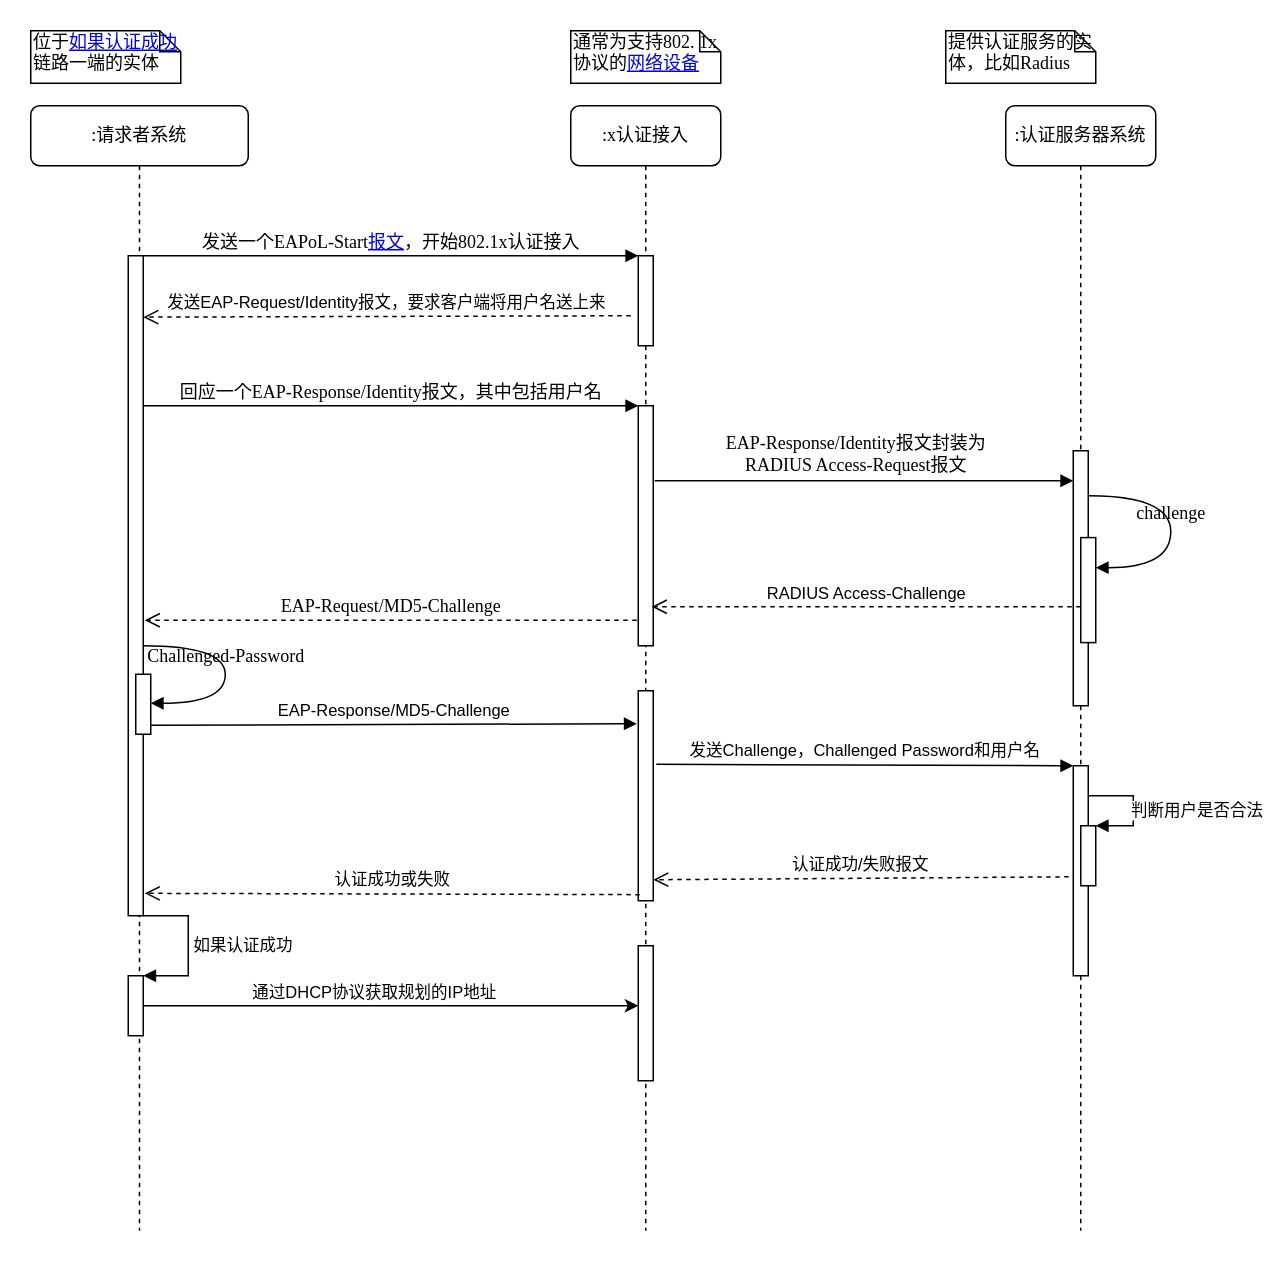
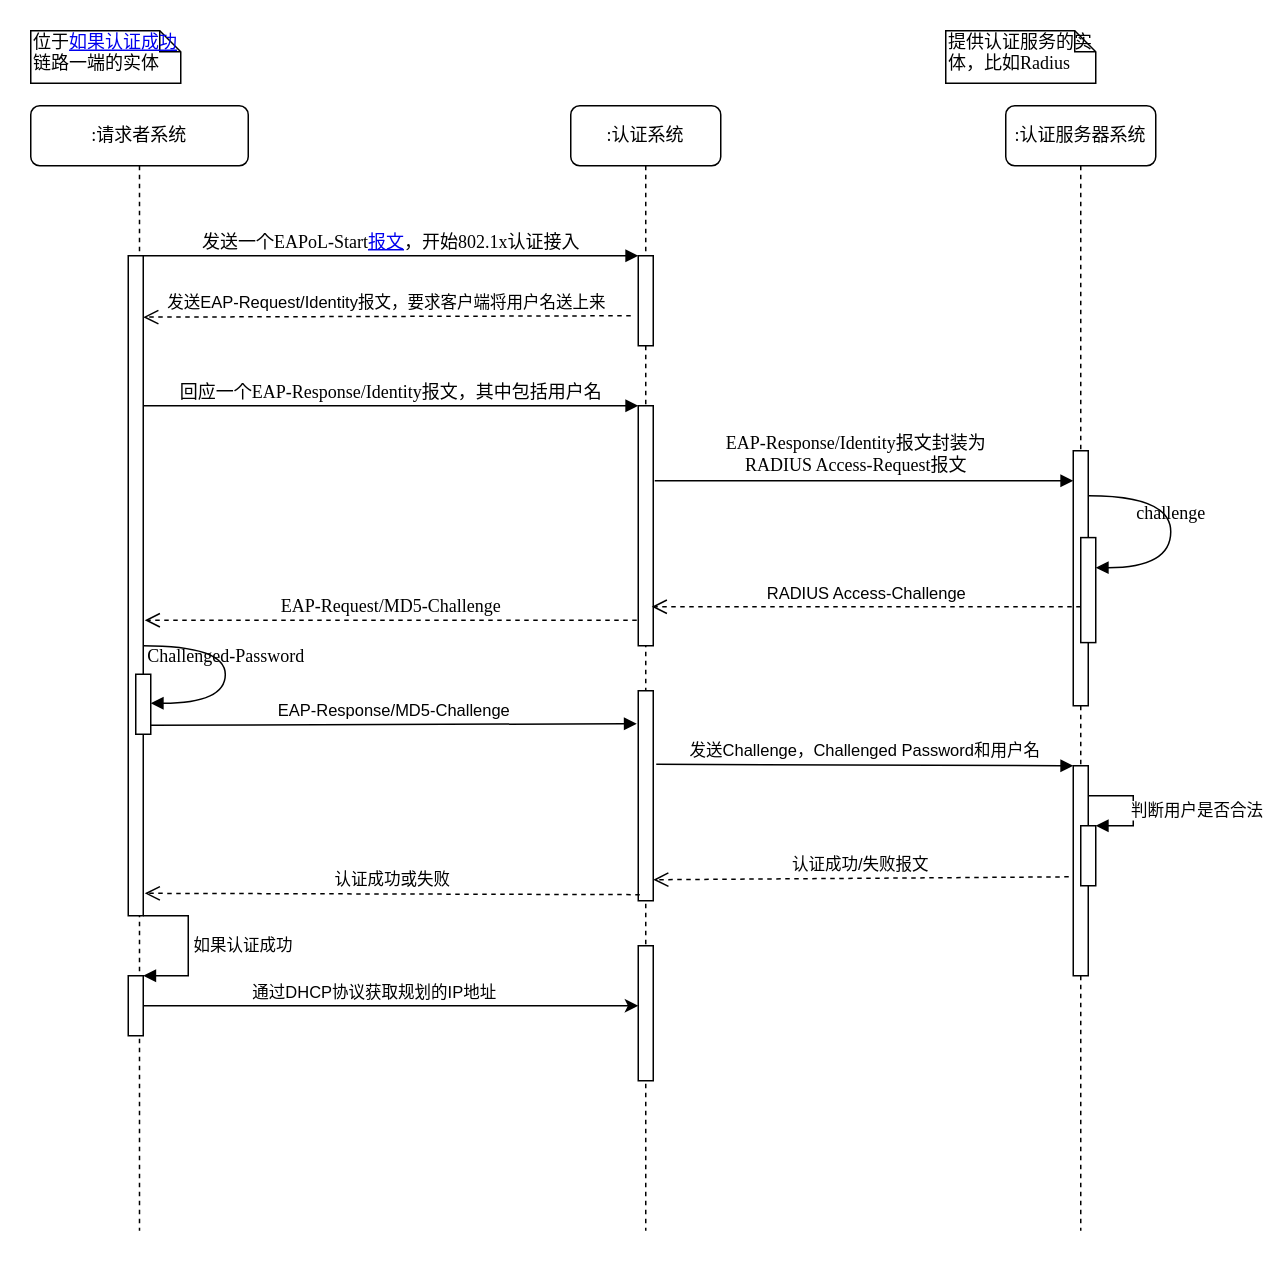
  <mxCell id="0" />
  <mxCell id="1" parent="0" />
- <mxCell id="2" value=":x认证接入" style="shape=umlLifeline;perimeter=lifelinePerimeter;whiteSpace=wrap;html=1;container=1;collapsible=0;recursiveResize=0;outlineConnect=0;rounded=1;shadow=0;comic=0;labelBackgroundColor=none;strokeWidth=1;fontFamily=Verdana;fontSize=12;align=center;" parent="1" vertex="1"><mxGeometry x="380" y="70" width="100" height="750" as="geometry" /></mxCell>
+ <mxCell id="2" value=":认证系统" style="shape=umlLifeline;perimeter=lifelinePerimeter;whiteSpace=wrap;html=1;container=1;collapsible=0;recursiveResize=0;outlineConnect=0;rounded=1;shadow=0;comic=0;labelBackgroundColor=none;strokeWidth=1;fontFamily=Verdana;fontSize=12;align=center;" parent="1" vertex="1"><mxGeometry x="380" y="70" width="100" height="750" as="geometry" /></mxCell>
  <mxCell id="3" value="" style="html=1;points=[];perimeter=orthogonalPerimeter;rounded=0;shadow=0;comic=0;labelBackgroundColor=none;strokeWidth=1;fontFamily=Verdana;fontSize=12;align=center;" parent="2" vertex="1"><mxGeometry x="45" y="100" width="10" height="60" as="geometry" /></mxCell>
  <mxCell id="4" value="" style="html=1;points=[];perimeter=orthogonalPerimeter;rounded=0;shadow=0;comic=0;labelBackgroundColor=none;strokeWidth=1;fontFamily=Verdana;fontSize=12;align=center;" parent="2" vertex="1"><mxGeometry x="45" y="200" width="10" height="160" as="geometry" /></mxCell>
  <mxCell id="5" value="" style="html=1;points=[];perimeter=orthogonalPerimeter;rounded=0;shadow=0;comic=0;labelBackgroundColor=none;strokeWidth=1;fontFamily=Verdana;fontSize=12;align=center;" vertex="1" parent="2"><mxGeometry x="45" y="390" width="10" height="140" as="geometry" /></mxCell>
  <mxCell id="6" value="" style="html=1;points=[];perimeter=orthogonalPerimeter;" vertex="1" parent="2"><mxGeometry x="45" y="560" width="10" height="90" as="geometry" /></mxCell>
  <mxCell id="7" value=":认证服务器系统" style="shape=umlLifeline;perimeter=lifelinePerimeter;whiteSpace=wrap;html=1;container=1;collapsible=0;recursiveResize=0;outlineConnect=0;rounded=1;shadow=0;comic=0;labelBackgroundColor=none;strokeWidth=1;fontFamily=Verdana;fontSize=12;align=center;" parent="1" vertex="1"><mxGeometry x="670" y="70" width="100" height="750" as="geometry" /></mxCell>
  <mxCell id="8" value="" style="html=1;points=[];perimeter=orthogonalPerimeter;rounded=0;shadow=0;comic=0;labelBackgroundColor=none;strokeWidth=1;fontFamily=Verdana;fontSize=12;align=center;" parent="7" vertex="1"><mxGeometry x="45" y="230" width="10" height="170" as="geometry" /></mxCell>
  <mxCell id="9" value="" style="html=1;points=[];perimeter=orthogonalPerimeter;" vertex="1" parent="7"><mxGeometry x="45" y="440" width="10" height="140" as="geometry" /></mxCell>
  <mxCell id="10" value="" style="html=1;points=[];perimeter=orthogonalPerimeter;" vertex="1" parent="7"><mxGeometry x="50" y="480" width="10" height="40" as="geometry" /></mxCell>
  <mxCell id="11" value="判断用户是否合法" style="edgeStyle=orthogonalEdgeStyle;html=1;align=left;spacingLeft=2;endArrow=block;rounded=0;entryX=1;entryY=0;" edge="1" target="10" parent="7"><mxGeometry x="0.067" y="-5" relative="1" as="geometry"><mxPoint x="55" y="460" as="sourcePoint" /><Array as="points"><mxPoint x="85" y="460" /></Array><mxPoint as="offset" /></mxGeometry></mxCell>
  <mxCell id="12" value=":请求者系统" style="shape=umlLifeline;perimeter=lifelinePerimeter;whiteSpace=wrap;html=1;container=1;collapsible=0;recursiveResize=0;outlineConnect=0;rounded=1;shadow=0;comic=0;labelBackgroundColor=none;strokeWidth=1;fontFamily=Verdana;fontSize=12;align=center;" parent="1" vertex="1"><mxGeometry x="20" y="70" width="145" height="750" as="geometry" /></mxCell>
  <mxCell id="13" value="" style="html=1;points=[];perimeter=orthogonalPerimeter;rounded=0;shadow=0;comic=0;labelBackgroundColor=none;strokeWidth=1;fontFamily=Verdana;fontSize=12;align=center;" parent="12" vertex="1"><mxGeometry x="65" y="100" width="10" height="440" as="geometry" /></mxCell>
  <mxCell id="14" value="&lt;div&gt;Challenged-Password&lt;/div&gt;" style="html=1;verticalAlign=bottom;endArrow=block;labelBackgroundColor=none;fontFamily=Verdana;fontSize=12;elbow=vertical;edgeStyle=orthogonalEdgeStyle;curved=1;entryX=1;entryY=0.286;entryPerimeter=0;exitX=1.038;exitY=0.345;exitPerimeter=0;" parent="12" edge="1"><mxGeometry relative="1" as="geometry"><mxPoint x="75.003" y="360" as="sourcePoint" /><mxPoint x="80.003" y="398.333" as="targetPoint" /><Array as="points"><mxPoint x="129.67" y="360" /><mxPoint x="129.67" y="398" /></Array></mxGeometry></mxCell>
  <mxCell id="15" value="" style="html=1;points=[];perimeter=orthogonalPerimeter;rounded=0;shadow=0;comic=0;labelBackgroundColor=none;strokeWidth=1;fontFamily=Verdana;fontSize=12;align=center;" parent="12" vertex="1"><mxGeometry x="70" y="379" width="10" height="40" as="geometry" /></mxCell>
  <mxCell id="16" value="" style="html=1;points=[];perimeter=orthogonalPerimeter;" vertex="1" parent="12"><mxGeometry x="65" y="580" width="10" height="40" as="geometry" /></mxCell>
  <mxCell id="17" value="如果认证成功" style="edgeStyle=orthogonalEdgeStyle;html=1;align=left;spacingLeft=2;endArrow=block;rounded=0;entryX=1;entryY=0;" edge="1" target="16" parent="12"><mxGeometry relative="1" as="geometry"><mxPoint x="75" y="540" as="sourcePoint" /><Array as="points"><mxPoint x="105" y="540" /></Array></mxGeometry></mxCell>
  <mxCell id="18" value="回应一个EAP-Response/Identity报文，其中包括用户名" style="html=1;verticalAlign=bottom;endArrow=block;entryX=0;entryY=0;labelBackgroundColor=none;fontFamily=Verdana;fontSize=12;" parent="1" source="13" target="4" edge="1"><mxGeometry relative="1" as="geometry"><mxPoint x="430" y="410" as="sourcePoint" /></mxGeometry></mxCell>
  <mxCell id="19" value="EAP-Request/MD5-Challenge" style="html=1;verticalAlign=bottom;endArrow=open;dashed=1;endSize=8;labelBackgroundColor=none;fontFamily=Verdana;fontSize=12;edgeStyle=elbowEdgeStyle;elbow=vertical;exitX=-0.1;exitY=0.894;exitDx=0;exitDy=0;exitPerimeter=0;entryX=1.1;entryY=0.552;entryDx=0;entryDy=0;entryPerimeter=0;" parent="1" source="4" target="13" edge="1"><mxGeometry relative="1" as="geometry"><mxPoint x="720" y="616" as="targetPoint" /><Array as="points" /></mxGeometry></mxCell>
  <mxCell id="20" value="发送一个EAPoL-Start&lt;a target=&quot;_blank&quot; href=&quot;https://baike.baidu.com/item/%E6%8A%A5%E6%96%87&quot;&gt;报文&lt;/a&gt;，开始802.1x认证接入" style="html=1;verticalAlign=bottom;endArrow=block;entryX=0;entryY=0;labelBackgroundColor=none;fontFamily=Verdana;fontSize=12;edgeStyle=elbowEdgeStyle;elbow=vertical;" parent="1" source="13" target="3" edge="1"><mxGeometry relative="1" as="geometry"><mxPoint x="140" y="180" as="sourcePoint" /></mxGeometry></mxCell>
  <mxCell id="21" value="&lt;div&gt;EAP-Response/Identity报文封装为&lt;/div&gt;&lt;div&gt;RADIUS Access-Request报文&lt;/div&gt;" style="html=1;verticalAlign=bottom;endArrow=block;labelBackgroundColor=none;fontFamily=Verdana;fontSize=12;edgeStyle=elbowEdgeStyle;elbow=vertical;exitX=1.1;exitY=0.313;exitDx=0;exitDy=0;exitPerimeter=0;entryX=0;entryY=0.112;entryDx=0;entryDy=0;entryPerimeter=0;" parent="1" source="4" target="8" edge="1"><mxGeometry x="-0.043" y="1" relative="1" as="geometry"><mxPoint x="440" y="290" as="sourcePoint" /><mxPoint x="700" y="305" as="targetPoint" /><Array as="points"><mxPoint x="560" y="320" /><mxPoint x="580" y="305" /></Array><mxPoint as="offset" /></mxGeometry></mxCell>
  <mxCell id="22" value="" style="html=1;points=[];perimeter=orthogonalPerimeter;rounded=0;shadow=0;comic=0;labelBackgroundColor=none;strokeWidth=1;fontFamily=Verdana;fontSize=12;align=center;" parent="1" vertex="1"><mxGeometry x="720" y="357.9" width="10" height="70" as="geometry" /></mxCell>
  <mxCell id="23" value="challenge" style="html=1;verticalAlign=bottom;endArrow=block;labelBackgroundColor=none;fontFamily=Verdana;fontSize=12;elbow=vertical;edgeStyle=orthogonalEdgeStyle;curved=1;entryX=1;entryY=0.286;entryPerimeter=0;exitX=1.038;exitY=0.345;exitPerimeter=0;" parent="1" target="22" edge="1"><mxGeometry relative="1" as="geometry"><mxPoint x="725.38" y="330" as="sourcePoint" /><mxPoint x="725" y="277.9" as="targetPoint" /><Array as="points"><mxPoint x="780" y="329.95" /><mxPoint x="780" y="377.95" /></Array></mxGeometry></mxCell>
  <mxCell id="24" value="位于&lt;a target=&quot;_blank&quot; href=&quot;https://baike.baidu.com/item/%E5%B1%80%E5%9F%9F%E7%BD%91&quot;&gt;如果认证成功&lt;/a&gt;链路一端的实体" style="shape=note;whiteSpace=wrap;html=1;size=14;verticalAlign=top;align=left;spacingTop=-6;rounded=0;shadow=0;comic=0;labelBackgroundColor=none;strokeWidth=1;fontFamily=Verdana;fontSize=12" parent="1" vertex="1"><mxGeometry x="20" y="20" width="100" height="35" as="geometry" /></mxCell>
- <mxCell id="25" value="通常为支持802. 1x协议的&lt;a target=&quot;_blank&quot; href=&quot;https://baike.baidu.com/item/%E7%BD%91%E7%BB%9C%E8%AE%BE%E5%A4%87&quot;&gt;网络设备&lt;/a&gt;" style="shape=note;whiteSpace=wrap;html=1;size=14;verticalAlign=top;align=left;spacingTop=-6;rounded=0;shadow=0;comic=0;labelBackgroundColor=none;strokeWidth=1;fontFamily=Verdana;fontSize=12" parent="1" vertex="1"><mxGeometry x="380" y="20" width="100" height="35" as="geometry" /></mxCell>
  <mxCell id="26" value="提供认证服务的实体，比如Radius" style="shape=note;whiteSpace=wrap;html=1;size=14;verticalAlign=top;align=left;spacingTop=-6;rounded=0;shadow=0;comic=0;labelBackgroundColor=none;strokeWidth=1;fontFamily=Verdana;fontSize=12" parent="1" vertex="1"><mxGeometry x="630" y="20" width="100" height="35" as="geometry" /></mxCell>
  <mxCell id="27" value="发送EAP-Request/Identity报文，要求客户端将用户名送上来" style="html=1;verticalAlign=bottom;endArrow=open;dashed=1;endSize=8;entryX=1;entryY=0.093;entryDx=0;entryDy=0;entryPerimeter=0;" edge="1" parent="1" target="13"><mxGeometry relative="1" as="geometry"><mxPoint x="420" y="210" as="sourcePoint" /><mxPoint x="76" y="210" as="targetPoint" /></mxGeometry></mxCell>
  <mxCell id="28" value="RADIUS Access-Challenge" style="html=1;verticalAlign=bottom;endArrow=open;dashed=1;endSize=8;entryX=0.9;entryY=0.786;entryDx=0;entryDy=0;entryPerimeter=0;" edge="1" parent="1"><mxGeometry relative="1" as="geometry"><mxPoint x="720" y="403.95" as="sourcePoint" /><mxPoint x="434" y="403.99" as="targetPoint" /></mxGeometry></mxCell>
  <mxCell id="29" value="EAP-Response/MD5-Challenge" style="html=1;verticalAlign=bottom;endArrow=block;exitX=1;exitY=0.85;exitDx=0;exitDy=0;exitPerimeter=0;entryX=-0.1;entryY=0.157;entryDx=0;entryDy=0;entryPerimeter=0;" edge="1" parent="1" source="15" target="5"><mxGeometry width="80" relative="1" as="geometry"><mxPoint x="170" y="590" as="sourcePoint" /><mxPoint x="420" y="479" as="targetPoint" /></mxGeometry></mxCell>
  <mxCell id="30" value="发送Challenge，Challenged Password和用户名" style="html=1;verticalAlign=bottom;endArrow=block;entryX=0;entryY=0;exitX=1.2;exitY=0.35;exitDx=0;exitDy=0;exitPerimeter=0;" edge="1" target="9" parent="1" source="5"><mxGeometry relative="1" as="geometry"><mxPoint x="645" y="510" as="sourcePoint" /></mxGeometry></mxCell>
  <mxCell id="31" value="认证成功/失败报文" style="html=1;verticalAlign=bottom;endArrow=open;dashed=1;endSize=8;exitX=-0.3;exitY=0.529;entryX=1;entryY=0.9;entryDx=0;entryDy=0;entryPerimeter=0;exitDx=0;exitDy=0;exitPerimeter=0;" edge="1" source="9" parent="1" target="5"><mxGeometry relative="1" as="geometry"><mxPoint x="645" y="586" as="targetPoint" /></mxGeometry></mxCell>
  <mxCell id="32" value="认证成功或失败" style="html=1;verticalAlign=bottom;endArrow=open;dashed=1;endSize=8;exitX=0.1;exitY=0.971;exitDx=0;exitDy=0;exitPerimeter=0;entryX=1.1;entryY=0.966;entryDx=0;entryDy=0;entryPerimeter=0;" edge="1" parent="1" source="5" target="13"><mxGeometry relative="1" as="geometry"><mxPoint x="420" y="590" as="sourcePoint" /><mxPoint x="340" y="590" as="targetPoint" /></mxGeometry></mxCell>
  <mxCell id="33" value="" style="edgeStyle=orthogonalEdgeStyle;rounded=0;orthogonalLoop=1;jettySize=auto;html=1;" edge="1" parent="1" source="16" target="6"><mxGeometry relative="1" as="geometry"><Array as="points"><mxPoint x="340" y="670" /><mxPoint x="340" y="670" /></Array></mxGeometry></mxCell>
  <mxCell id="34" value="&lt;div&gt;通过DHCP协议获取规划的IP地址&lt;/div&gt;" style="edgeLabel;html=1;align=center;verticalAlign=middle;resizable=0;points=[];" vertex="1" connectable="0" parent="33"><mxGeometry x="-0.103" y="-2" relative="1" as="geometry"><mxPoint x="5" y="-12" as="offset" /></mxGeometry></mxCell>
